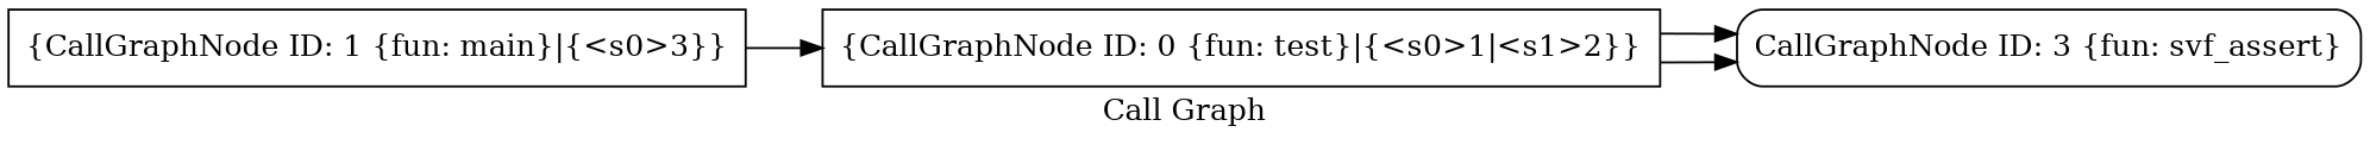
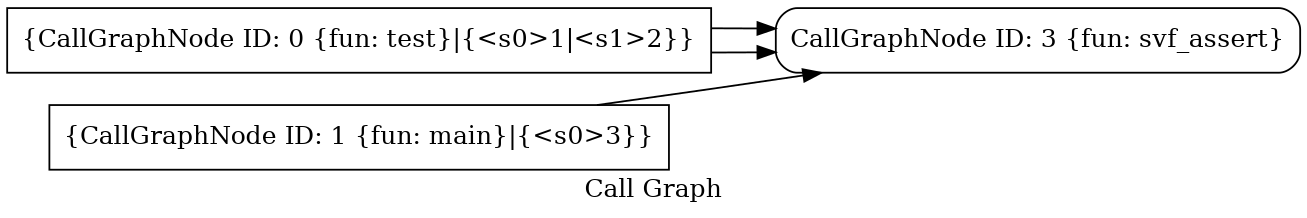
  digraph {
    label="Call Graph"
    rankdir=LR
    node [shape=box]
    edge [color=black tailport=s0]
    n1 [label="{CallGraphNode ID: 0 \{fun: test\}|{<s0>1|<s1>2}}"]
    n2 [label="{CallGraphNode ID: 3 \{fun: svf_assert\}}" shape=Mrecord]
    n3 [label="{CallGraphNode ID: 1 \{fun: main\}|{<s0>3}}"]
    n1 -> n2
    n1 -> n2 [tailport=s1]
-   n3 -> n1
+   n3 -> n2
  }
